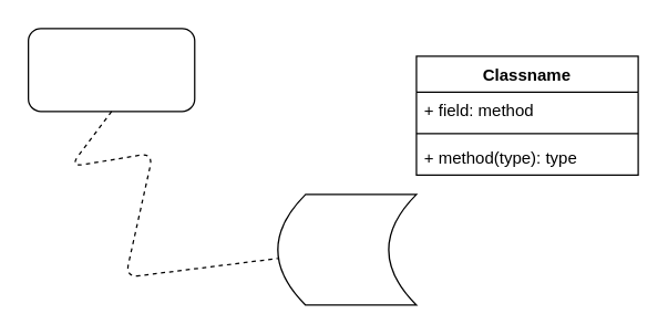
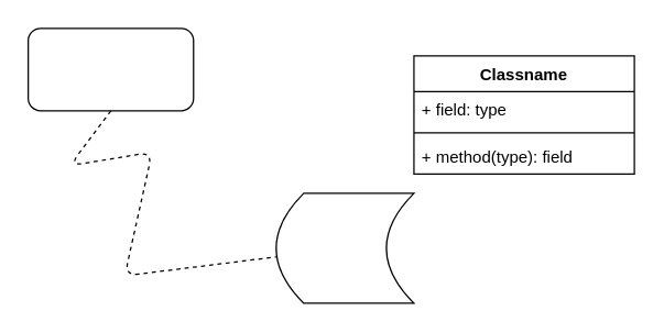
  <mxCell id="0" />
  <mxCell id="1" parent="0" />
  <mxCell id="2" value="" style="rounded=1;whiteSpace=wrap;html=1;" vertex="1" parent="1"><mxGeometry x="20" y="20" width="120" height="60" as="geometry" /></mxCell>
  <mxCell id="3" value="" style="endArrow=none;dashed=1;html=1;exitX=0.5;exitY=1;exitDx=0;exitDy=0;" edge="1" parent="1" source="2" target="4"><mxGeometry width="50" height="50" relative="1" as="geometry"><mxPoint x="220" y="170" as="sourcePoint" /><mxPoint x="270" y="120" as="targetPoint" /><Array as="points"><mxPoint x="50" y="120" /><mxPoint x="110" y="110" /><mxPoint x="90" y="200" /></Array></mxGeometry></mxCell>
  <mxCell id="4" value="" style="shape=dataStorage;whiteSpace=wrap;html=1;fixedSize=1;" vertex="1" parent="1"><mxGeometry x="200" y="140" width="100" height="80" as="geometry" /></mxCell>
  <mxCell id="5" value="Classname" style="swimlane;fontStyle=1;align=center;verticalAlign=top;childLayout=stackLayout;horizontal=1;startSize=26;horizontalStack=0;resizeParent=1;resizeParentMax=0;resizeLast=0;collapsible=1;marginBottom=0;" vertex="1" parent="1"><mxGeometry x="300" y="40" width="160" height="86" as="geometry"><mxRectangle x="330" y="40" width="100" height="26" as="alternateBounds" /></mxGeometry></mxCell>
- <mxCell id="6" value="+ field: method" style="text;strokeColor=none;fillColor=none;align=left;verticalAlign=top;spacingLeft=4;spacingRight=4;overflow=hidden;rotatable=0;points=[[0,0.5],[1,0.5]];portConstraint=eastwest;" vertex="1" parent="5"><mxGeometry y="26" width="160" height="26" as="geometry" /></mxCell>
+ <mxCell id="6" value="+ field: type" style="text;strokeColor=none;fillColor=none;align=left;verticalAlign=top;spacingLeft=4;spacingRight=4;overflow=hidden;rotatable=0;points=[[0,0.5],[1,0.5]];portConstraint=eastwest;" vertex="1" parent="5"><mxGeometry y="26" width="160" height="26" as="geometry" /></mxCell>
  <mxCell id="7" value="" style="line;strokeWidth=1;fillColor=none;align=left;verticalAlign=middle;spacingTop=-1;spacingLeft=3;spacingRight=3;rotatable=0;labelPosition=right;points=[];portConstraint=eastwest;" vertex="1" parent="5"><mxGeometry y="52" width="160" height="8" as="geometry" /></mxCell>
- <mxCell id="8" value="+ method(type): type" style="text;strokeColor=none;fillColor=none;align=left;verticalAlign=top;spacingLeft=4;spacingRight=4;overflow=hidden;rotatable=0;points=[[0,0.5],[1,0.5]];portConstraint=eastwest;" vertex="1" parent="5"><mxGeometry y="60" width="160" height="26" as="geometry" /></mxCell>
+ <mxCell id="8" value="+ method(type): field" style="text;strokeColor=none;fillColor=none;align=left;verticalAlign=top;spacingLeft=4;spacingRight=4;overflow=hidden;rotatable=0;points=[[0,0.5],[1,0.5]];portConstraint=eastwest;" vertex="1" parent="5"><mxGeometry y="60" width="160" height="26" as="geometry" /></mxCell>
